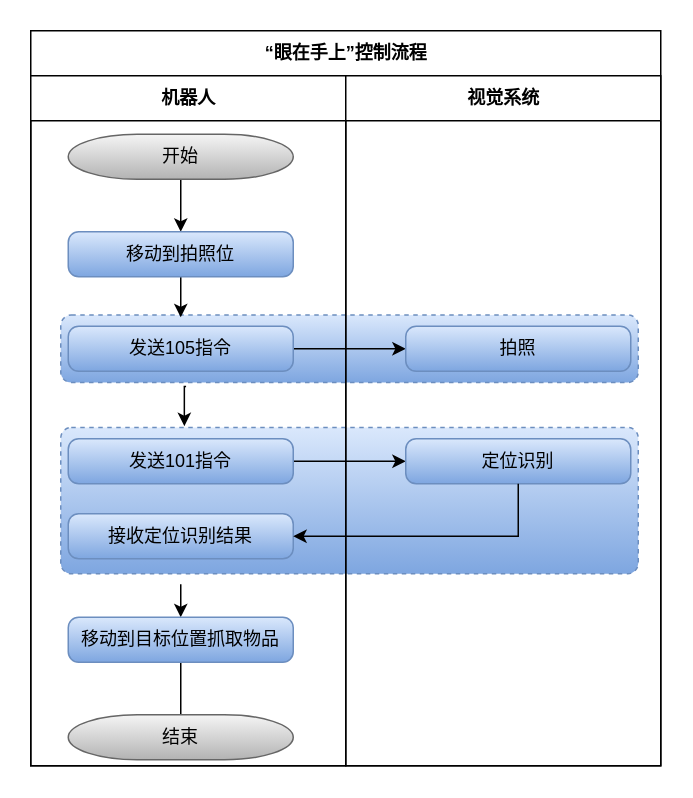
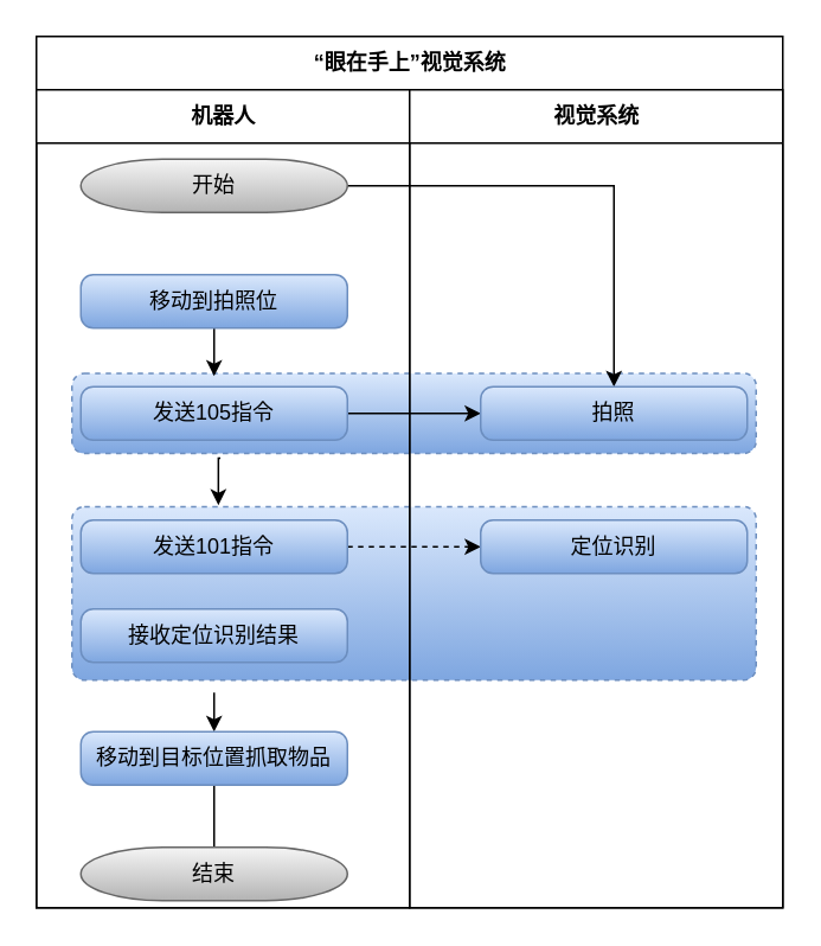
  <mxCell id="0" />
  <mxCell id="1" parent="0" />
  <mxCell id="2" value="" style="rounded=1;whiteSpace=wrap;html=1;absoluteArcSize=1;arcSize=14;strokeWidth=1;fillColor=#dae8fc;dashed=1;gradientColor=#7ea6e0;strokeColor=#6c8ebf;" parent="1" vertex="1"><mxGeometry x="40" y="284.5" width="385" height="97.5" as="geometry" /></mxCell>
  <mxCell id="3" value="" style="rounded=1;whiteSpace=wrap;html=1;absoluteArcSize=1;arcSize=14;strokeWidth=1;fillColor=#dae8fc;dashed=1;gradientColor=#7ea6e0;strokeColor=#6c8ebf;" parent="1" vertex="1"><mxGeometry x="40" y="209.5" width="385" height="45" as="geometry" /></mxCell>
- <mxCell id="4" value="“眼在手上”控制流程" style="swimlane;childLayout=stackLayout;resizeParent=1;resizeParentMax=0;startSize=30;html=1;movable=0;resizable=0;rotatable=0;deletable=0;editable=0;locked=1;connectable=0;" parent="1" vertex="1"><mxGeometry x="20" y="20" width="420" height="490" as="geometry" /></mxCell>
+ <mxCell id="4" value="“眼在手上”视觉系统" style="swimlane;childLayout=stackLayout;resizeParent=1;resizeParentMax=0;startSize=30;html=1;movable=0;resizable=0;rotatable=0;deletable=0;editable=0;locked=1;connectable=0;" parent="1" vertex="1"><mxGeometry x="20" y="20" width="420" height="490" as="geometry" /></mxCell>
  <mxCell id="5" value="机器人" style="swimlane;startSize=30;html=1;arcSize=5;" parent="4" vertex="1"><mxGeometry y="30" width="210" height="460" as="geometry" /></mxCell>
  <mxCell id="6" value="视觉系统" style="swimlane;startSize=30;html=1;movable=1;resizable=1;rotatable=1;deletable=1;editable=1;locked=0;connectable=1;" parent="4" vertex="1"><mxGeometry x="210" y="30" width="210" height="460" as="geometry" /></mxCell>
  <mxCell id="7" value="" style="edgeStyle=orthogonalEdgeStyle;rounded=0;orthogonalLoop=1;jettySize=auto;html=1;entryX=0.5;entryY=0;entryDx=0;entryDy=0;exitX=0.5;exitY=1;exitDx=0;exitDy=0;movable=0;resizable=0;rotatable=0;deletable=0;editable=0;locked=1;connectable=0;" parent="4" edge="1"><mxGeometry relative="1" as="geometry"><mxPoint x="100" y="250" as="targetPoint" /></mxGeometry></mxCell>
  <mxCell id="8" value="" style="edgeStyle=orthogonalEdgeStyle;rounded=0;orthogonalLoop=1;jettySize=auto;html=1;" parent="1" source="14" target="21" edge="1"><mxGeometry relative="1" as="geometry" /></mxCell>
- <mxCell id="9" value="" style="edgeStyle=orthogonalEdgeStyle;rounded=0;orthogonalLoop=1;jettySize=auto;html=1;" parent="1" source="15" target="22" edge="1"><mxGeometry relative="1" as="geometry" /></mxCell>
- <mxCell id="10" value="" style="edgeStyle=orthogonalEdgeStyle;rounded=0;orthogonalLoop=1;jettySize=auto;html=1;entryX=0.5;entryY=0;entryDx=0;entryDy=0;" parent="1" source="11" target="13" edge="1"><mxGeometry relative="1" as="geometry" /></mxCell>
+ <mxCell id="9" value="" style="edgeStyle=orthogonalEdgeStyle;rounded=0;orthogonalLoop=1;jettySize=auto;html=1;dashed=1;" parent="1" source="15" target="22" edge="1"><mxGeometry relative="1" as="geometry" /></mxCell>
+ <mxCell id="10" value="" style="edgeStyle=orthogonalEdgeStyle;rounded=0;orthogonalLoop=1;jettySize=auto;html=1;" parent="1" source="11" target="21" edge="1"><mxGeometry relative="1" as="geometry" /></mxCell>
  <mxCell id="11" value="开始" style="strokeWidth=1;html=1;shape=mxgraph.flowchart.terminator;whiteSpace=wrap;fillColor=#f5f5f5;gradientColor=#b3b3b3;strokeColor=#666666;" parent="1" vertex="1"><mxGeometry x="45" y="89" width="150" height="30" as="geometry" /></mxCell>
  <mxCell id="12" value="" style="edgeStyle=orthogonalEdgeStyle;rounded=0;orthogonalLoop=1;jettySize=auto;html=1;" parent="1" source="13" edge="1"><mxGeometry relative="1" as="geometry"><mxPoint x="120" y="211" as="targetPoint" /></mxGeometry></mxCell>
  <mxCell id="13" value="移动到拍照位" style="rounded=1;whiteSpace=wrap;html=1;absoluteArcSize=1;arcSize=14;strokeWidth=1;imageHeight=30;fillColor=#dae8fc;gradientColor=#7ea6e0;strokeColor=#6c8ebf;" parent="1" vertex="1"><mxGeometry x="45" y="154" width="150" height="30" as="geometry" /></mxCell>
  <mxCell id="14" value="发送105指令" style="rounded=1;whiteSpace=wrap;html=1;absoluteArcSize=1;arcSize=14;strokeWidth=1;imageHeight=30;fillColor=#dae8fc;strokeColor=#6c8ebf;gradientColor=#7ea6e0;" parent="1" vertex="1"><mxGeometry x="45" y="217" width="150" height="30" as="geometry" /></mxCell>
  <mxCell id="15" value="发送101指令" style="rounded=1;whiteSpace=wrap;html=1;absoluteArcSize=1;arcSize=14;strokeWidth=1;imageHeight=30;fillColor=#dae8fc;gradientColor=#7ea6e0;strokeColor=#6c8ebf;" parent="1" vertex="1"><mxGeometry x="45" y="292" width="150" height="30" as="geometry" /></mxCell>
  <mxCell id="16" value="" style="edgeStyle=orthogonalEdgeStyle;rounded=0;orthogonalLoop=1;jettySize=auto;html=1;entryX=0.5;entryY=0;entryDx=0;entryDy=0;" parent="1" target="19" edge="1"><mxGeometry relative="1" as="geometry"><mxPoint x="120" y="389" as="sourcePoint" /><Array as="points"><mxPoint x="120" y="399" /><mxPoint x="120" y="399" /></Array></mxGeometry></mxCell>
  <mxCell id="17" value="接收定位识别结果" style="rounded=1;whiteSpace=wrap;html=1;absoluteArcSize=1;arcSize=14;strokeWidth=1;imageHeight=30;fillColor=#dae8fc;gradientColor=#7ea6e0;strokeColor=#6c8ebf;" parent="1" vertex="1"><mxGeometry x="45" y="342" width="150" height="30" as="geometry" /></mxCell>
  <mxCell id="18" value="" style="edgeStyle=orthogonalEdgeStyle;rounded=0;orthogonalLoop=1;jettySize=auto;html=1;endArrow=none;" parent="1" source="19" target="20" edge="1"><mxGeometry relative="1" as="geometry" /></mxCell>
  <mxCell id="19" value="移动到目标位置抓取物品" style="rounded=1;whiteSpace=wrap;html=1;absoluteArcSize=1;arcSize=14;strokeWidth=1;imageHeight=30;fillColor=#dae8fc;gradientColor=#7ea6e0;strokeColor=#6c8ebf;" parent="1" vertex="1"><mxGeometry x="45" y="411" width="150" height="30" as="geometry" /></mxCell>
  <mxCell id="20" value="结束" style="strokeWidth=1;html=1;shape=mxgraph.flowchart.terminator;whiteSpace=wrap;fillColor=#f5f5f5;gradientColor=#b3b3b3;strokeColor=#666666;perimeterSpacing=0;allowArrows=1;connectable=1;rotation=0;" parent="1" vertex="1"><mxGeometry x="45" y="476" width="150" height="30" as="geometry" /></mxCell>
  <mxCell id="21" value="拍照" style="rounded=1;whiteSpace=wrap;html=1;absoluteArcSize=1;arcSize=14;strokeWidth=1;imageHeight=30;fillColor=#dae8fc;gradientColor=#7ea6e0;strokeColor=#6c8ebf;" parent="1" vertex="1"><mxGeometry x="270" y="217" width="150" height="30" as="geometry" /></mxCell>
  <mxCell id="22" value="定位识别" style="rounded=1;whiteSpace=wrap;html=1;absoluteArcSize=1;arcSize=14;strokeWidth=1;imageHeight=30;fillColor=#dae8fc;gradientColor=#7ea6e0;strokeColor=#6c8ebf;" parent="1" vertex="1"><mxGeometry x="270" y="292" width="150" height="30" as="geometry" /></mxCell>
- <mxCell id="23" style="edgeStyle=orthogonalEdgeStyle;rounded=0;orthogonalLoop=1;jettySize=auto;html=1;entryX=1;entryY=0.5;entryDx=0;entryDy=0;" parent="1" source="22" target="17" edge="1"><mxGeometry relative="1" as="geometry"><mxPoint x="195" y="347" as="targetPoint" /><Array as="points"><mxPoint x="345" y="357" /></Array></mxGeometry></mxCell>
  <mxCell id="24" value="" style="edgeStyle=orthogonalEdgeStyle;rounded=0;orthogonalLoop=1;jettySize=auto;html=1;entryX=0.214;entryY=-0.009;entryDx=0;entryDy=0;exitX=0.217;exitY=1.058;exitDx=0;exitDy=0;exitPerimeter=0;entryPerimeter=0;" parent="1" source="3" target="2" edge="1"><mxGeometry relative="1" as="geometry" /></mxCell>
